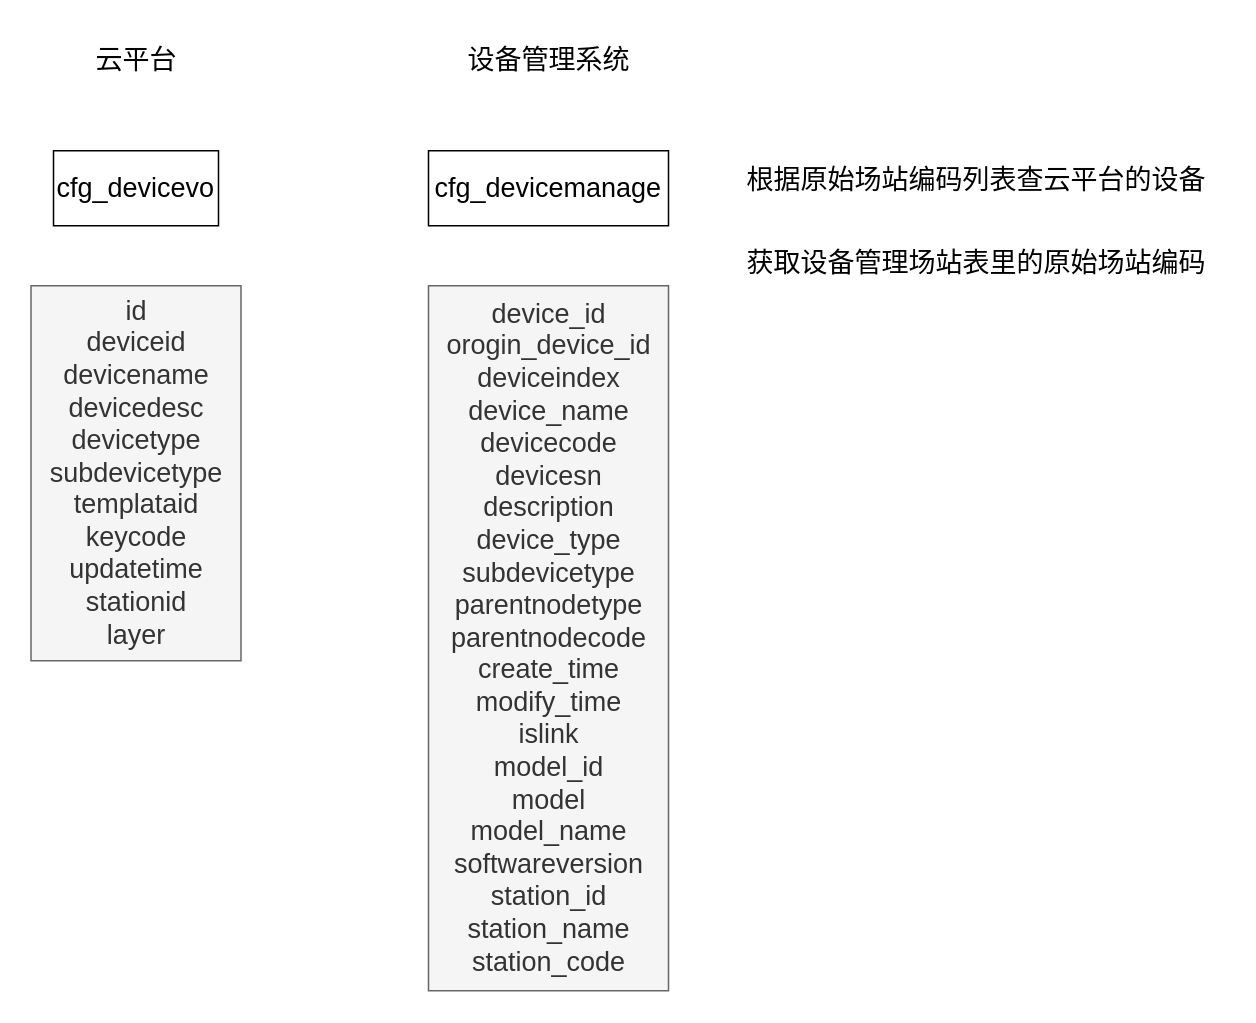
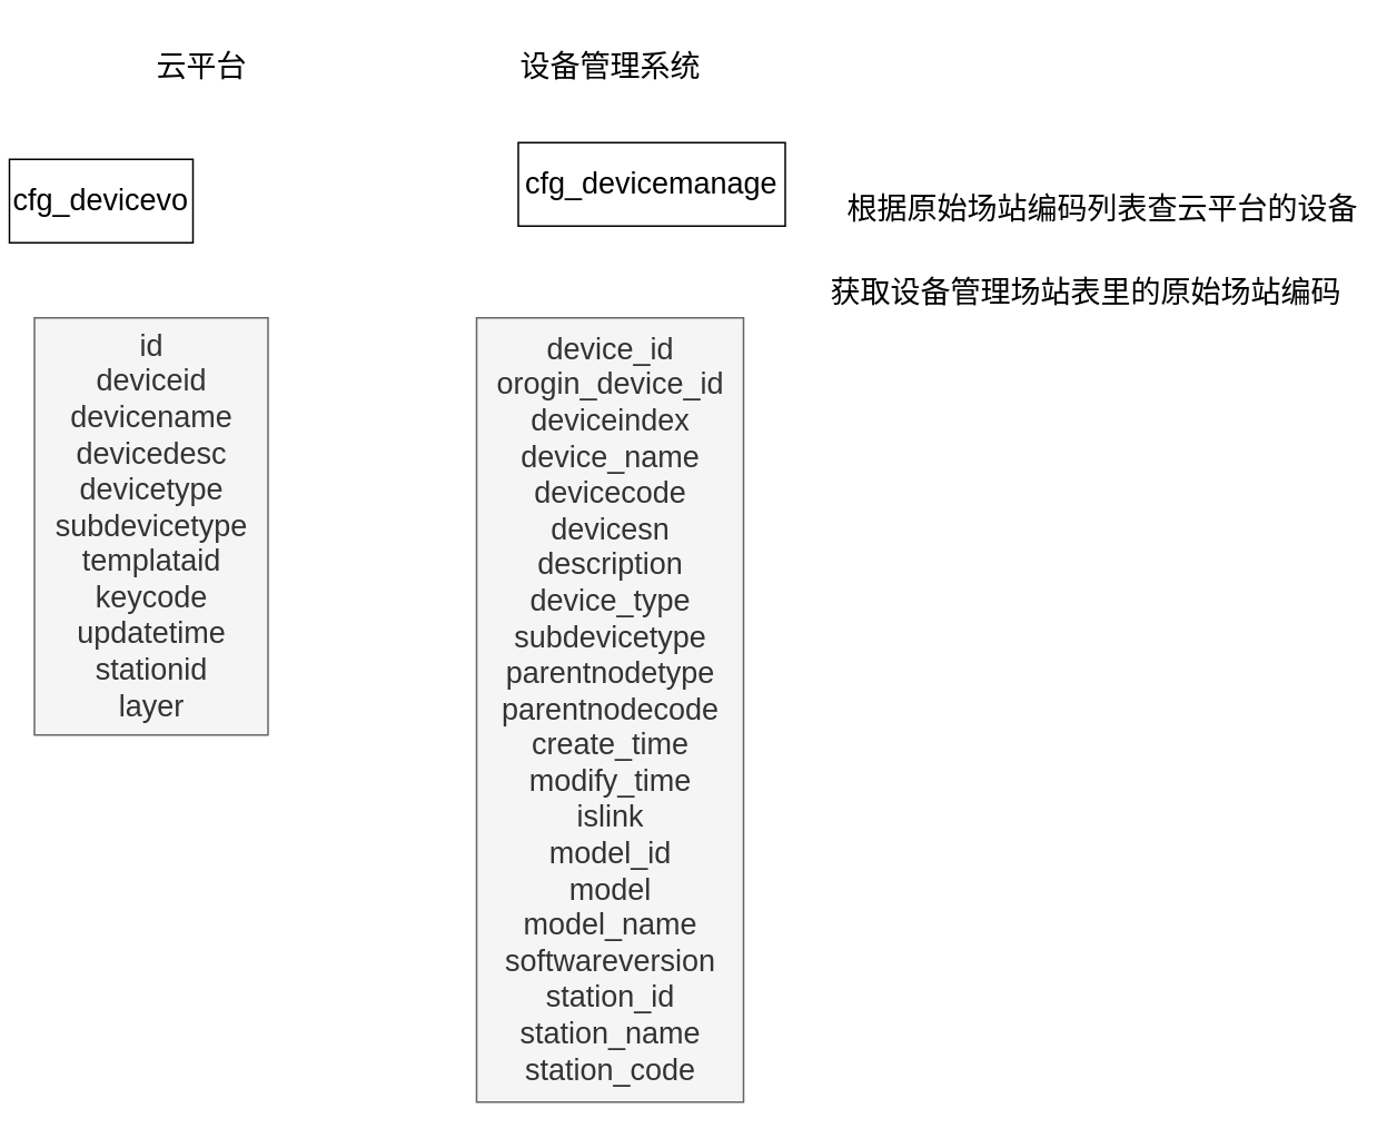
  <mxCell id="0" />
  <mxCell id="1" parent="0" />
- <mxCell id="2" value="&lt;font style=&quot;font-size: 18px;&quot;&gt;cfg_devicevo&lt;/font&gt;" style="rounded=0;whiteSpace=wrap;html=1;" parent="1" vertex="1"><mxGeometry x="35" y="100" width="110" height="50" as="geometry" /></mxCell>
- <mxCell id="3" value="云平台" style="text;html=1;align=center;verticalAlign=middle;resizable=0;points=[];autosize=1;strokeColor=none;fillColor=none;fontSize=18;" parent="1" vertex="1"><mxGeometry x="50" y="20" width="80" height="40" as="geometry" /></mxCell>
- <mxCell id="4" value="&lt;font style=&quot;font-size: 18px;&quot;&gt;cfg_devicemanage&lt;/font&gt;" style="rounded=0;whiteSpace=wrap;html=1;" parent="1" vertex="1"><mxGeometry x="285" y="100" width="160" height="50" as="geometry" /></mxCell>
+ <mxCell id="2" value="&lt;font style=&quot;font-size: 18px;&quot;&gt;cfg_devicevo&lt;/font&gt;" style="rounded=0;whiteSpace=wrap;html=1;" parent="1" vertex="1"><mxGeometry x="5" y="95" width="110" height="50" as="geometry" /></mxCell>
+ <mxCell id="3" value="云平台" style="text;html=1;align=center;verticalAlign=middle;resizable=0;points=[];autosize=1;strokeColor=none;fillColor=none;fontSize=18;" parent="1" vertex="1"><mxGeometry x="80" y="20" width="80" height="40" as="geometry" /></mxCell>
+ <mxCell id="4" value="&lt;font style=&quot;font-size: 18px;&quot;&gt;cfg_devicemanage&lt;/font&gt;" style="rounded=0;whiteSpace=wrap;html=1;" parent="1" vertex="1"><mxGeometry x="310" y="85" width="160" height="50" as="geometry" /></mxCell>
  <mxCell id="5" value="设备管理系统" style="text;html=1;align=center;verticalAlign=middle;resizable=0;points=[];autosize=1;strokeColor=none;fillColor=none;fontSize=18;" parent="1" vertex="1"><mxGeometry x="300" y="20" width="130" height="40" as="geometry" /></mxCell>
  <mxCell id="6" value="id&lt;br&gt;deviceid&lt;br&gt;devicename&lt;br&gt;devicedesc&lt;br&gt;devicetype&lt;br&gt;subdevicetype&lt;br&gt;templataid&lt;br&gt;keycode&lt;br&gt;updatetime&lt;br&gt;stationid&lt;br&gt;layer" style="text;html=1;align=center;verticalAlign=middle;resizable=0;points=[];autosize=1;strokeColor=#666666;fillColor=#f5f5f5;fontSize=18;fontColor=#333333;" parent="1" vertex="1"><mxGeometry x="20" y="190" width="140" height="250" as="geometry" /></mxCell>
  <mxCell id="7" value="device_id&lt;br&gt;orogin_device_id&lt;br&gt;deviceindex&lt;br&gt;device_name&lt;br&gt;devicecode&lt;br&gt;devicesn&lt;br&gt;description&lt;br&gt;device_type&lt;br&gt;subdevicetype&lt;br&gt;parentnodetype&lt;br&gt;parentnodecode&lt;br&gt;create_time&lt;br&gt;modify_time&lt;br&gt;islink&lt;br&gt;model_id&lt;br&gt;model&lt;br&gt;model_name&lt;br&gt;softwareversion&lt;br&gt;station_id&lt;br&gt;station_name&lt;br&gt;station_code" style="text;html=1;align=center;verticalAlign=middle;resizable=0;points=[];autosize=1;strokeColor=#666666;fillColor=#f5f5f5;fontSize=18;fontColor=#333333;" parent="1" vertex="1"><mxGeometry x="285" y="190" width="160" height="470" as="geometry" /></mxCell>
  <mxCell id="8" value="获取设备管理场站表里的原始场站编码" style="text;html=1;align=center;verticalAlign=middle;resizable=0;points=[];autosize=1;strokeColor=none;fillColor=none;fontSize=18;" parent="1" vertex="1"><mxGeometry x="485" y="155" width="330" height="40" as="geometry" /></mxCell>
- <mxCell id="9" value="&lt;font style=&quot;font-size: 18px;&quot;&gt;根据原始场站编码列表查云平台的设备&lt;/font&gt;" style="text;html=1;align=center;verticalAlign=middle;resizable=0;points=[];autosize=1;strokeColor=none;fillColor=none;" vertex="1" parent="1"><mxGeometry x="485" y="100" width="330" height="40" as="geometry" /></mxCell>
+ <mxCell id="9" value="&lt;font style=&quot;font-size: 18px;&quot;&gt;根据原始场站编码列表查云平台的设备&lt;/font&gt;" style="text;html=1;align=center;verticalAlign=middle;resizable=0;points=[];autosize=1;strokeColor=none;fillColor=none;" vertex="1" parent="1"><mxGeometry x="495" y="105" width="330" height="40" as="geometry" /></mxCell>
